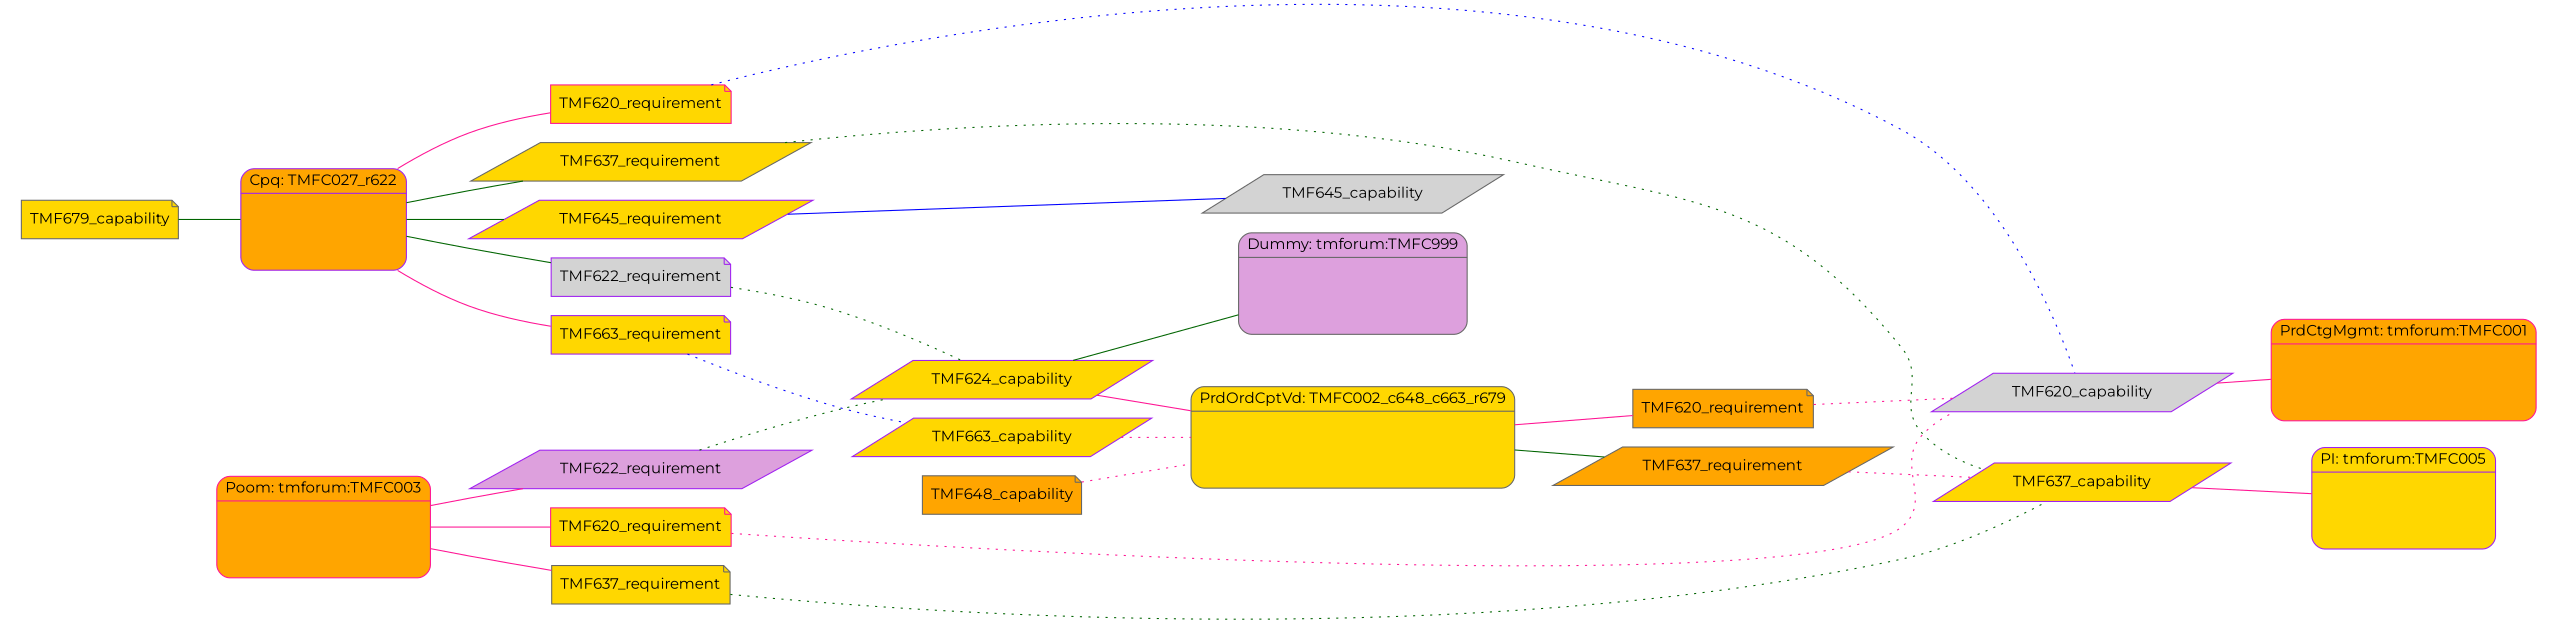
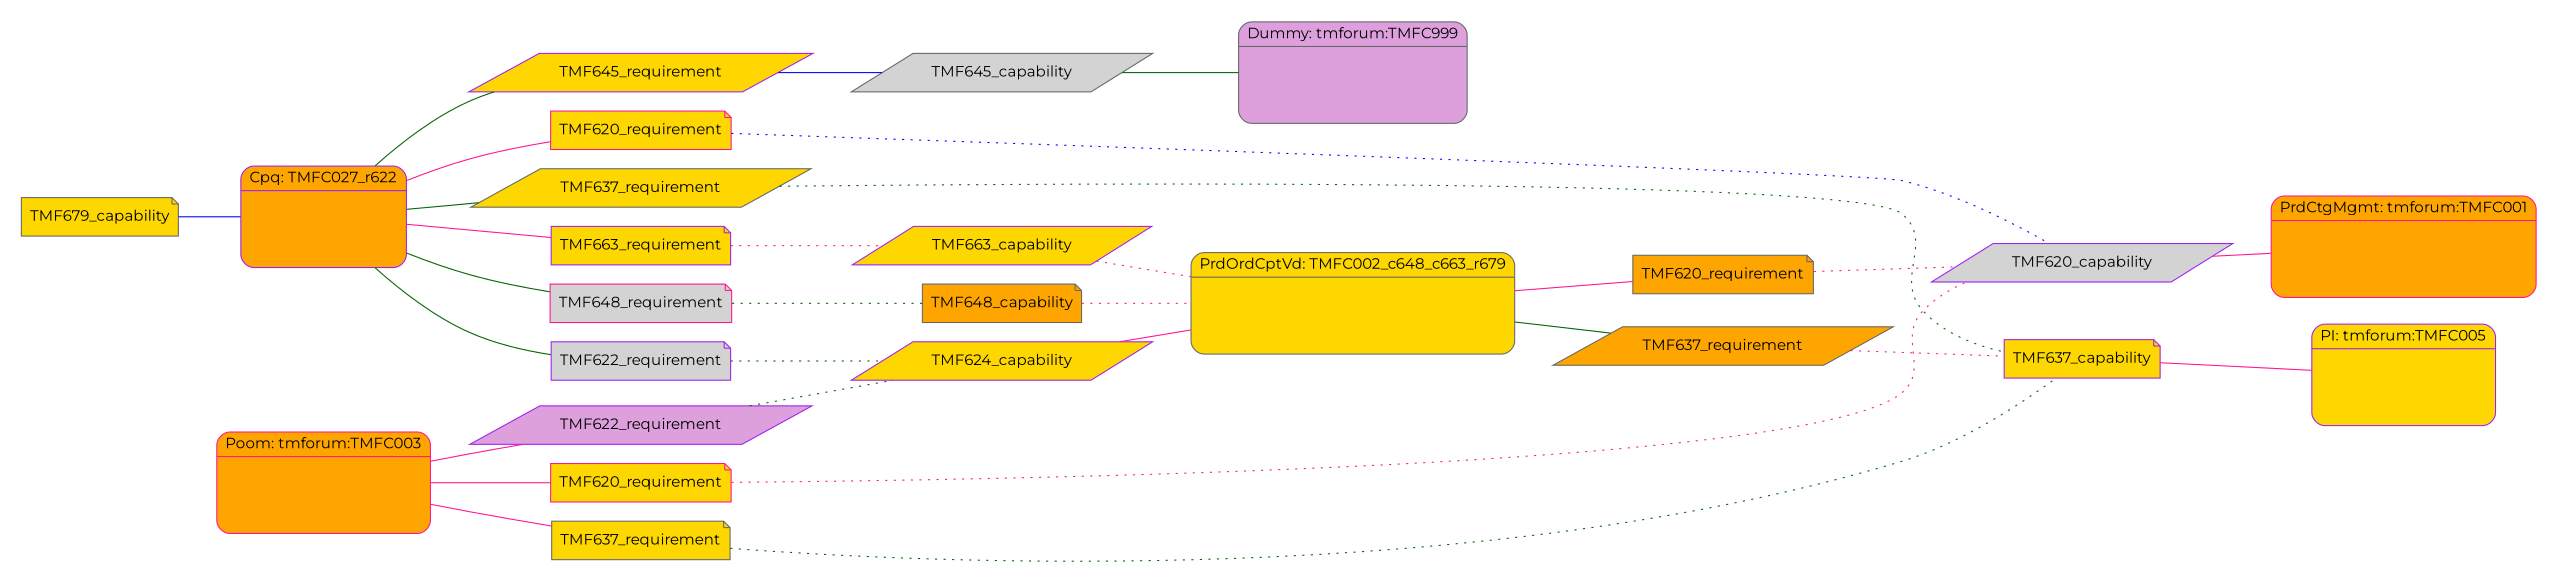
  graph {
    fontname=Montserrat
    rankdir=LR
    node [color=purple fillcolor=gold fontname=Montserrat shape=note style=filled]
    edge [color=deeppink fontname=Montserrat]
    n1 [color=deeppink fillcolor=orange label="PrdCtgMgmt: tmforum:TMFC001|\l\l\l\l" shape=record style="rounded,filled"]
    n2 [fillcolor=lightgrey label=TMF620_capability shape=parallelogram]
    n3 [color=gray40 label="PrdOrdCptVd: TMFC002_c648_c663_r679|\l\l\l\l" shape=record style="rounded,filled"]
    n4 [color=gray40 fillcolor=orange label=TMF620_requirement]
    n5 [color=gray40 fillcolor=orange label=TMF637_requirement shape=parallelogram]
    n6 [label=TMF624_capability shape=parallelogram]
    n7 [color=gray40 fillcolor=orange label=TMF648_capability]
    n8 [label=TMF663_capability shape=parallelogram]
    n9 [color=deeppink fillcolor=orange label="Poom: tmforum:TMFC003|\l\l\l\l" shape=record style="rounded,filled"]
    n10 [color=deeppink label=TMF620_requirement]
    n11 [fillcolor=plum label=TMF622_requirement shape=parallelogram]
    n12 [color=gray40 label=TMF637_requirement]
    n13 [label="PI: tmforum:TMFC005|\l\l\l\l" shape=record style="rounded,filled"]
-   n14 [label=TMF637_capability shape=parallelogram]
+   n14 [label=TMF637_capability]
    n15 [fillcolor=orange label="Cpq: TMFC027_r622|\l\l\l\l" shape=record style="rounded,filled"]
    n16 [color=deeppink label=TMF620_requirement]
    n17 [color=gray40 label=TMF637_requirement shape=parallelogram]
    n18 [label=TMF645_requirement shape=parallelogram]
+   n19 [color=deeppink fillcolor=lightgrey label=TMF648_requirement]
    n20 [label=TMF663_requirement]
    n21 [fillcolor=lightgrey label=TMF622_requirement]
    n22 [color=gray40 label=TMF679_capability]
    n23 [color=gray40 fillcolor=plum label="Dummy: tmforum:TMFC999|\l\l\l\l" shape=record style="rounded,filled"]
    n24 [color=gray40 fillcolor=lightgrey label=TMF645_capability shape=parallelogram]
    subgraph cluster_1 {
      color=white
      n1
      n2
    }
    subgraph cluster_2 {
      color=white
      n3
      n4
      n5
      n6
      n7
      n8
    }
    subgraph cluster_3 {
      color=white
      n9
      n10
      n11
      n12
    }
    subgraph cluster_4 {
      color=white
      n13
      n14
    }
    subgraph cluster_5 {
      color=white
      n15
      n16
      n17
      n18
+     n19
      n20
      n21
      n22
    }
    subgraph cluster_6 {
      color=white
      n23
      n24
    }
    n2 -- n1
    n3 -- n4
    n3 -- n5 [color=darkgreen]
    n4 -- n2 [style=dotted]
    n5 -- n14 [style=dotted]
    n6 -- n3
    n7 -- n3 [style=dotted]
    n8 -- n3 [style=dotted]
    n9 -- n10
    n9 -- n11
    n9 -- n12
    n10 -- n2 [style=dotted]
    n11 -- n6 [color=darkgreen style=dotted]
    n12 -- n14 [color=darkgreen style=dotted]
    n14 -- n13
    n15 -- n16
    n15 -- n17 [color=darkgreen]
    n15 -- n18 [color=darkgreen]
+   n15 -- n19 [color=darkgreen]
    n15 -- n20
    n15 -- n21 [color=darkgreen]
    n16 -- n2 [color=blue style=dotted]
    n17 -- n14 [color=darkgreen style=dotted]
    n18 -- n24 [color=blue style=solid]
-   n20 -- n8 [color=blue style=dotted]
+   n19 -- n7 [color=darkgreen style=dotted]
+   n20 -- n8 [style=dotted]
    n21 -- n6 [color=darkgreen style=dotted]
-   n22 -- n15 [color=darkgreen]
-   n6 -- n23 [color=darkgreen]
+   n22 -- n15 [color=blue]
+   n24 -- n23 [color=darkgreen]
  }
